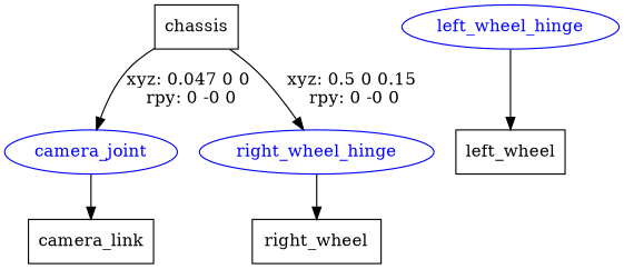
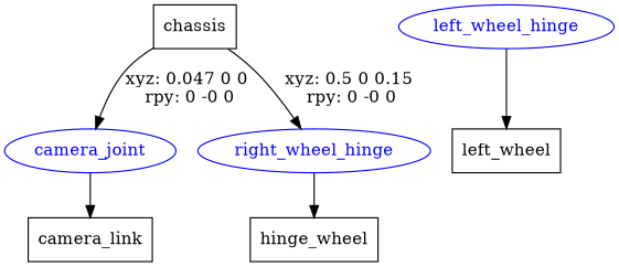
  digraph {
    fontname="DejaVu Serif"
    node [fontname="DejaVu Serif" shape=box]
    edge [fontname="DejaVu Serif"]
    n1 [label=chassis]
    camera_joint [color=blue fontcolor=blue shape=ellipse]
    right_wheel_hinge [color=blue fontcolor=blue shape=ellipse]
    n4 [label=camera_link]
    left_wheel_hinge [color=blue fontcolor=blue shape=ellipse]
    n6 [label=left_wheel]
-   n7 [label=right_wheel]
+   n7 [label=hinge_wheel]
    n1 -> camera_joint [label="xyz: 0.047 0 0 \nrpy: 0 -0 0"]
    n1 -> right_wheel_hinge [label="xyz: 0.5 0 0.15 \nrpy: 0 -0 0"]
    camera_joint -> n4
    right_wheel_hinge -> n7
    left_wheel_hinge -> n6
  }
